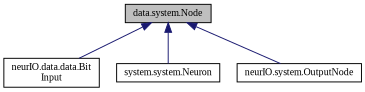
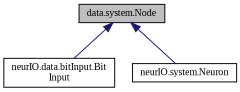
  digraph {
    fontname="Liberation Serif"
    node [color=black fillcolor=white fontname="Liberation Serif" fontsize=10 shape=record style=filled]
    edge [color=midnightblue dir=back fontname="Liberation Serif" fontsize=10 labelfontname=Helvetica labelfontsize=10 style=solid]
    n1 [fillcolor=grey75 fontcolor=black height=0.2 label="data.system.Node" width=0.4]
-   n2 [height=0.2 label="neurIO.data.data.Bit\lInput" width=0.4]
-   n3 [height=0.2 label="system.system.Neuron" width=0.4]
-   n4 [height=0.2 label="neurIO.system.OutputNode" width=0.4]
+   n2 [height=0.2 label="neurIO.data.bitInput.Bit\lInput" width=0.4]
+   n3 [height=0.2 label="neurIO.system.Neuron" width=0.4]
    n1 -> n2
    n1 -> n3
-   n1 -> n4
  }
